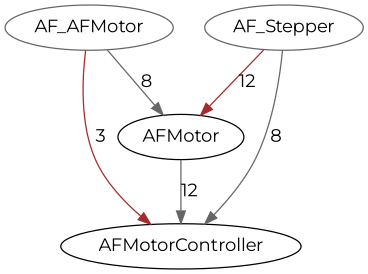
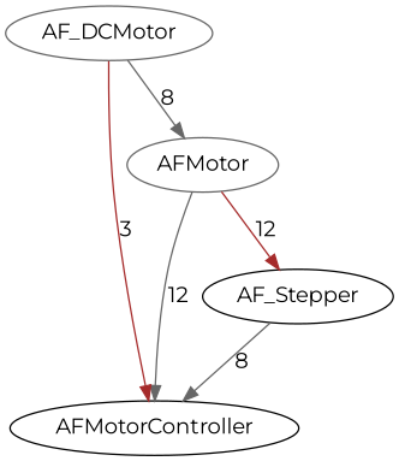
  digraph {
    fontname=Montserrat
    node [color=black fontname=Montserrat]
    edge [color=gray40 fontname=Montserrat style=solid]
    AFMotorController
-   AFMotor
-   AF_DCMotor [color=gray40 label=AF_AFMotor]
-   AF_Stepper [color=gray40]
+   AFMotor [color=gray40]
+   AF_DCMotor [color=gray40]
+   AF_Stepper
    AFMotor -> AFMotorController [label=12]
    AF_DCMotor -> AFMotorController [color=brown label=3]
    AF_DCMotor -> AFMotor [label=8]
    AF_Stepper -> AFMotorController [label=8]
-   AF_Stepper -> AFMotor [color=brown label=12]
+   AFMotor -> AF_Stepper [color=brown label=12]
  }
